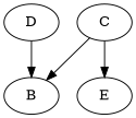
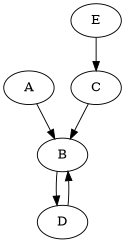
  digraph {
+   A
    B
    D
    C
    E
+   A -> B
+   B -> D
    D -> B
    C -> B
-   C -> E
+   E -> C
  }
